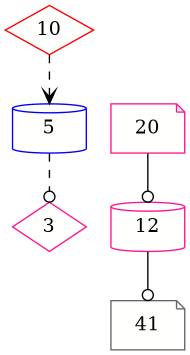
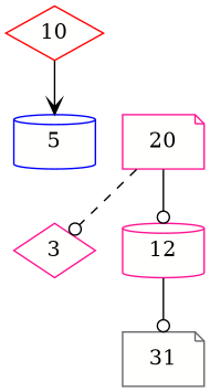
  digraph {
    node [color=deeppink fillcolor="#FFFFFD" shape=diamond style=filled]
    edge [arrowhead=odot color=black style=dashed]
    10 [color=red]
    5 [color=blue shape=cylinder]
    3
    20 [shape=note]
    12 [shape=cylinder]
-   31 [color=gray40 shape=note label=41]
-   10 -> 5 [arrowhead=vee]
-   5 -> 3
+   31 [color=gray40 shape=note]
+   10 -> 5 [arrowhead=vee style=solid]
+   20 -> 3
    20 -> 12 [style=solid]
    12 -> 31 [style=solid]
  }
